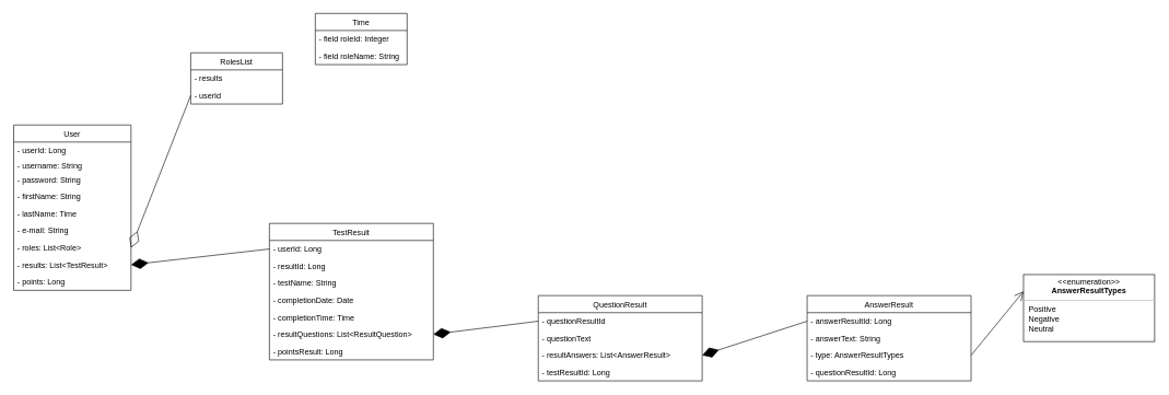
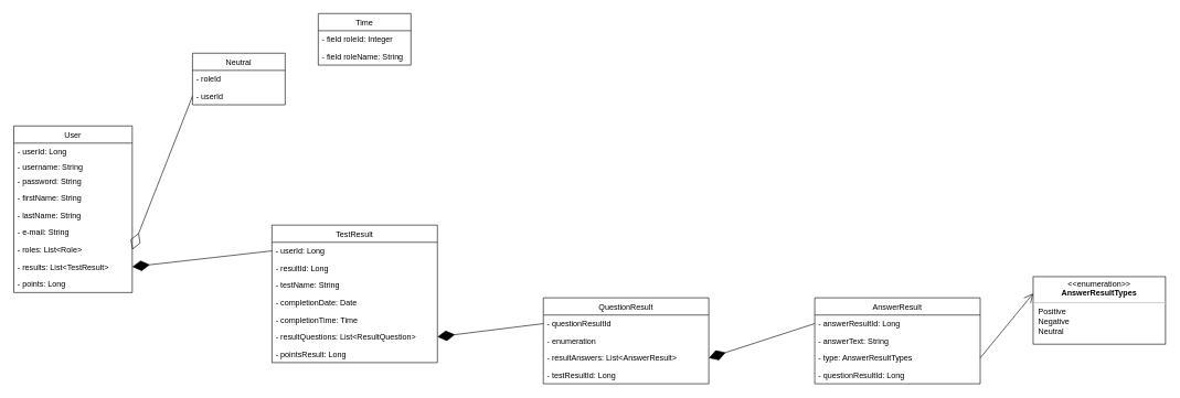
  <mxCell id="0" />
  <mxCell id="1" parent="0" />
  <mxCell id="2" value="User" style="swimlane;fontStyle=0;childLayout=stackLayout;horizontal=1;startSize=26;fillColor=none;horizontalStack=0;resizeParent=1;resizeParentMax=0;resizeLast=0;collapsible=1;marginBottom=0;" vertex="1" parent="1"><mxGeometry x="20" y="190" width="179" height="252" as="geometry" /></mxCell>
  <mxCell id="3" value="- userId: Long" style="text;strokeColor=none;fillColor=none;align=left;verticalAlign=top;spacingLeft=4;spacingRight=4;overflow=hidden;rotatable=0;points=[[0,0.5],[1,0.5]];portConstraint=eastwest;" vertex="1" parent="2"><mxGeometry y="26" width="179" height="22" as="geometry" /></mxCell>
  <mxCell id="4" value="- username: String" style="text;strokeColor=none;fillColor=none;align=left;verticalAlign=top;spacingLeft=4;spacingRight=4;overflow=hidden;rotatable=0;points=[[0,0.5],[1,0.5]];portConstraint=eastwest;" vertex="1" parent="2"><mxGeometry y="48" width="179" height="22" as="geometry" /></mxCell>
  <mxCell id="5" value="- password: String" style="text;strokeColor=none;fillColor=none;align=left;verticalAlign=top;spacingLeft=4;spacingRight=4;overflow=hidden;rotatable=0;points=[[0,0.5],[1,0.5]];portConstraint=eastwest;" vertex="1" parent="2"><mxGeometry y="70" width="179" height="26" as="geometry" /></mxCell>
  <mxCell id="6" value="- firstName: String" style="text;strokeColor=none;fillColor=none;align=left;verticalAlign=top;spacingLeft=4;spacingRight=4;overflow=hidden;rotatable=0;points=[[0,0.5],[1,0.5]];portConstraint=eastwest;" vertex="1" parent="2"><mxGeometry y="96" width="179" height="26" as="geometry" /></mxCell>
- <mxCell id="7" value="- lastName: Time" style="text;strokeColor=none;fillColor=none;align=left;verticalAlign=top;spacingLeft=4;spacingRight=4;overflow=hidden;rotatable=0;points=[[0,0.5],[1,0.5]];portConstraint=eastwest;" vertex="1" parent="2"><mxGeometry y="122" width="179" height="26" as="geometry" /></mxCell>
+ <mxCell id="7" value="- lastName: String" style="text;strokeColor=none;fillColor=none;align=left;verticalAlign=top;spacingLeft=4;spacingRight=4;overflow=hidden;rotatable=0;points=[[0,0.5],[1,0.5]];portConstraint=eastwest;" vertex="1" parent="2"><mxGeometry y="122" width="179" height="26" as="geometry" /></mxCell>
  <mxCell id="8" value="- e-mail: String&#10;" style="text;strokeColor=none;fillColor=none;align=left;verticalAlign=top;spacingLeft=4;spacingRight=4;overflow=hidden;rotatable=0;points=[[0,0.5],[1,0.5]];portConstraint=eastwest;" vertex="1" parent="2"><mxGeometry y="148" width="179" height="26" as="geometry" /></mxCell>
  <mxCell id="9" value="- roles: List&lt;Role&gt;" style="text;strokeColor=none;fillColor=none;align=left;verticalAlign=top;spacingLeft=4;spacingRight=4;overflow=hidden;rotatable=0;points=[[0,0.5],[1,0.5]];portConstraint=eastwest;" vertex="1" parent="2"><mxGeometry y="174" width="179" height="26" as="geometry" /></mxCell>
  <mxCell id="10" value="- results: List&lt;TestResult&gt;" style="text;strokeColor=none;fillColor=none;align=left;verticalAlign=top;spacingLeft=4;spacingRight=4;overflow=hidden;rotatable=0;points=[[0,0.5],[1,0.5]];portConstraint=eastwest;" vertex="1" parent="2"><mxGeometry y="200" width="179" height="26" as="geometry" /></mxCell>
  <mxCell id="11" value="- points: Long" style="text;strokeColor=none;fillColor=none;align=left;verticalAlign=top;spacingLeft=4;spacingRight=4;overflow=hidden;rotatable=0;points=[[0,0.5],[1,0.5]];portConstraint=eastwest;" vertex="1" parent="2"><mxGeometry y="226" width="179" height="26" as="geometry" /></mxCell>
  <mxCell id="12" value="Time" style="swimlane;fontStyle=0;childLayout=stackLayout;horizontal=1;startSize=26;fillColor=none;horizontalStack=0;resizeParent=1;resizeParentMax=0;resizeLast=0;collapsible=1;marginBottom=0;" vertex="1" parent="1"><mxGeometry x="480" y="20" width="140" height="78" as="geometry" /></mxCell>
  <mxCell id="13" value="- field roleId: Integer" style="text;strokeColor=none;fillColor=none;align=left;verticalAlign=top;spacingLeft=4;spacingRight=4;overflow=hidden;rotatable=0;points=[[0,0.5],[1,0.5]];portConstraint=eastwest;" vertex="1" parent="12"><mxGeometry y="26" width="140" height="26" as="geometry" /></mxCell>
  <mxCell id="14" value="- field roleName: String" style="text;strokeColor=none;fillColor=none;align=left;verticalAlign=top;spacingLeft=4;spacingRight=4;overflow=hidden;rotatable=0;points=[[0,0.5],[1,0.5]];portConstraint=eastwest;" vertex="1" parent="12"><mxGeometry y="52" width="140" height="26" as="geometry" /></mxCell>
  <mxCell id="15" value="" style="endArrow=diamondThin;endFill=0;endSize=24;html=1;entryX=1;entryY=0.5;entryDx=0;entryDy=0;exitX=0;exitY=0.5;exitDx=0;exitDy=0;" edge="1" parent="1" source="18" target="9"><mxGeometry width="160" relative="1" as="geometry"><mxPoint x="-490" y="-300" as="sourcePoint" /><mxPoint x="-410" y="-320" as="targetPoint" /></mxGeometry></mxCell>
- <mxCell id="16" value="RolesList" style="swimlane;fontStyle=0;childLayout=stackLayout;horizontal=1;startSize=26;fillColor=none;horizontalStack=0;resizeParent=1;resizeParentMax=0;resizeLast=0;collapsible=1;marginBottom=0;" vertex="1" parent="1"><mxGeometry x="290" y="80" width="140" height="78" as="geometry" /></mxCell>
- <mxCell id="17" value="- results" style="text;strokeColor=none;fillColor=none;align=left;verticalAlign=top;spacingLeft=4;spacingRight=4;overflow=hidden;rotatable=0;points=[[0,0.5],[1,0.5]];portConstraint=eastwest;" vertex="1" parent="16"><mxGeometry y="26" width="140" height="26" as="geometry" /></mxCell>
+ <mxCell id="16" value="Neutral" style="swimlane;fontStyle=0;childLayout=stackLayout;horizontal=1;startSize=26;fillColor=none;horizontalStack=0;resizeParent=1;resizeParentMax=0;resizeLast=0;collapsible=1;marginBottom=0;" vertex="1" parent="1"><mxGeometry x="290" y="80" width="140" height="78" as="geometry" /></mxCell>
+ <mxCell id="17" value="- roleId" style="text;strokeColor=none;fillColor=none;align=left;verticalAlign=top;spacingLeft=4;spacingRight=4;overflow=hidden;rotatable=0;points=[[0,0.5],[1,0.5]];portConstraint=eastwest;" vertex="1" parent="16"><mxGeometry y="26" width="140" height="26" as="geometry" /></mxCell>
  <mxCell id="18" value="- userId" style="text;strokeColor=none;fillColor=none;align=left;verticalAlign=top;spacingLeft=4;spacingRight=4;overflow=hidden;rotatable=0;points=[[0,0.5],[1,0.5]];portConstraint=eastwest;" vertex="1" parent="16"><mxGeometry y="52" width="140" height="26" as="geometry" /></mxCell>
  <mxCell id="19" value="" style="endArrow=diamondThin;endFill=1;endSize=24;html=1;entryX=1;entryY=0.5;entryDx=0;entryDy=0;exitX=0;exitY=0.5;exitDx=0;exitDy=0;" edge="1" parent="1" source="21" target="10"><mxGeometry width="160" relative="1" as="geometry"><mxPoint x="480" y="430" as="sourcePoint" /><mxPoint x="520" y="360" as="targetPoint" /></mxGeometry></mxCell>
  <mxCell id="20" value="TestResult" style="swimlane;fontStyle=0;childLayout=stackLayout;horizontal=1;startSize=26;fillColor=none;horizontalStack=0;resizeParent=1;resizeParentMax=0;resizeLast=0;collapsible=1;marginBottom=0;" vertex="1" parent="1"><mxGeometry x="410" y="340" width="250" height="208" as="geometry" /></mxCell>
  <mxCell id="21" value="- userId: Long" style="text;strokeColor=none;fillColor=none;align=left;verticalAlign=top;spacingLeft=4;spacingRight=4;overflow=hidden;rotatable=0;points=[[0,0.5],[1,0.5]];portConstraint=eastwest;" vertex="1" parent="20"><mxGeometry y="26" width="250" height="26" as="geometry" /></mxCell>
  <mxCell id="22" value="- resultId: Long" style="text;strokeColor=none;fillColor=none;align=left;verticalAlign=top;spacingLeft=4;spacingRight=4;overflow=hidden;rotatable=0;points=[[0,0.5],[1,0.5]];portConstraint=eastwest;" vertex="1" parent="20"><mxGeometry y="52" width="250" height="26" as="geometry" /></mxCell>
  <mxCell id="23" value="- testName: String" style="text;strokeColor=none;fillColor=none;align=left;verticalAlign=top;spacingLeft=4;spacingRight=4;overflow=hidden;rotatable=0;points=[[0,0.5],[1,0.5]];portConstraint=eastwest;" vertex="1" parent="20"><mxGeometry y="78" width="250" height="26" as="geometry" /></mxCell>
  <mxCell id="24" value="- completionDate: Date" style="text;strokeColor=none;fillColor=none;align=left;verticalAlign=top;spacingLeft=4;spacingRight=4;overflow=hidden;rotatable=0;points=[[0,0.5],[1,0.5]];portConstraint=eastwest;" vertex="1" parent="20"><mxGeometry y="104" width="250" height="26" as="geometry" /></mxCell>
  <mxCell id="25" value="- completionTime: Time" style="text;strokeColor=none;fillColor=none;align=left;verticalAlign=top;spacingLeft=4;spacingRight=4;overflow=hidden;rotatable=0;points=[[0,0.5],[1,0.5]];portConstraint=eastwest;" vertex="1" parent="20"><mxGeometry y="130" width="250" height="26" as="geometry" /></mxCell>
  <mxCell id="26" value="- resultQuestions: List&lt;ResultQuestion&gt;" style="text;strokeColor=none;fillColor=none;align=left;verticalAlign=top;spacingLeft=4;spacingRight=4;overflow=hidden;rotatable=0;points=[[0,0.5],[1,0.5]];portConstraint=eastwest;" vertex="1" parent="20"><mxGeometry y="156" width="250" height="26" as="geometry" /></mxCell>
  <mxCell id="27" value="- pointsResult: Long" style="text;strokeColor=none;fillColor=none;align=left;verticalAlign=top;spacingLeft=4;spacingRight=4;overflow=hidden;rotatable=0;points=[[0,0.5],[1,0.5]];portConstraint=eastwest;" vertex="1" parent="20"><mxGeometry y="182" width="250" height="26" as="geometry" /></mxCell>
  <mxCell id="28" value="" style="endArrow=diamondThin;endFill=1;endSize=24;html=1;entryX=1;entryY=0.5;entryDx=0;entryDy=0;exitX=0;exitY=0.5;exitDx=0;exitDy=0;" edge="1" parent="1" source="30" target="26"><mxGeometry width="160" relative="1" as="geometry"><mxPoint x="800" y="520" as="sourcePoint" /><mxPoint x="980" y="390" as="targetPoint" /></mxGeometry></mxCell>
  <mxCell id="29" value="QuestionResult" style="swimlane;fontStyle=0;childLayout=stackLayout;horizontal=1;startSize=26;fillColor=none;horizontalStack=0;resizeParent=1;resizeParentMax=0;resizeLast=0;collapsible=1;marginBottom=0;" vertex="1" parent="1"><mxGeometry x="820" y="450" width="250" height="130" as="geometry" /></mxCell>
  <mxCell id="30" value="- questionResultId" style="text;strokeColor=none;fillColor=none;align=left;verticalAlign=top;spacingLeft=4;spacingRight=4;overflow=hidden;rotatable=0;points=[[0,0.5],[1,0.5]];portConstraint=eastwest;" vertex="1" parent="29"><mxGeometry y="26" width="250" height="26" as="geometry" /></mxCell>
- <mxCell id="31" value="- questionText" style="text;strokeColor=none;fillColor=none;align=left;verticalAlign=top;spacingLeft=4;spacingRight=4;overflow=hidden;rotatable=0;points=[[0,0.5],[1,0.5]];portConstraint=eastwest;" vertex="1" parent="29"><mxGeometry y="52" width="250" height="26" as="geometry" /></mxCell>
+ <mxCell id="31" value="- enumeration" style="text;strokeColor=none;fillColor=none;align=left;verticalAlign=top;spacingLeft=4;spacingRight=4;overflow=hidden;rotatable=0;points=[[0,0.5],[1,0.5]];portConstraint=eastwest;" vertex="1" parent="29"><mxGeometry y="52" width="250" height="26" as="geometry" /></mxCell>
  <mxCell id="32" value="- resultAnswers: List&lt;AnswerResult&gt;" style="text;strokeColor=none;fillColor=none;align=left;verticalAlign=top;spacingLeft=4;spacingRight=4;overflow=hidden;rotatable=0;points=[[0,0.5],[1,0.5]];portConstraint=eastwest;" vertex="1" parent="29"><mxGeometry y="78" width="250" height="26" as="geometry" /></mxCell>
  <mxCell id="33" value="- testResultId: Long" style="text;strokeColor=none;fillColor=none;align=left;verticalAlign=top;spacingLeft=4;spacingRight=4;overflow=hidden;rotatable=0;points=[[0,0.5],[1,0.5]];portConstraint=eastwest;" vertex="1" parent="29"><mxGeometry y="104" width="250" height="26" as="geometry" /></mxCell>
  <mxCell id="34" value="" style="endArrow=diamondThin;endFill=1;endSize=24;html=1;entryX=1;entryY=0.5;entryDx=0;entryDy=0;exitX=0;exitY=0.5;exitDx=0;exitDy=0;" edge="1" parent="1" source="36" target="32"><mxGeometry width="160" relative="1" as="geometry"><mxPoint x="1210" y="580" as="sourcePoint" /><mxPoint x="1070" y="517" as="targetPoint" /></mxGeometry></mxCell>
  <mxCell id="35" value="AnswerResult" style="swimlane;fontStyle=0;childLayout=stackLayout;horizontal=1;startSize=26;fillColor=none;horizontalStack=0;resizeParent=1;resizeParentMax=0;resizeLast=0;collapsible=1;marginBottom=0;" vertex="1" parent="1"><mxGeometry x="1230" y="450" width="250" height="130" as="geometry" /></mxCell>
  <mxCell id="36" value="- answerResultId: Long" style="text;strokeColor=none;fillColor=none;align=left;verticalAlign=top;spacingLeft=4;spacingRight=4;overflow=hidden;rotatable=0;points=[[0,0.5],[1,0.5]];portConstraint=eastwest;" vertex="1" parent="35"><mxGeometry y="26" width="250" height="26" as="geometry" /></mxCell>
  <mxCell id="37" value="- answerText: String" style="text;strokeColor=none;fillColor=none;align=left;verticalAlign=top;spacingLeft=4;spacingRight=4;overflow=hidden;rotatable=0;points=[[0,0.5],[1,0.5]];portConstraint=eastwest;" vertex="1" parent="35"><mxGeometry y="52" width="250" height="26" as="geometry" /></mxCell>
  <mxCell id="38" value="- type: AnswerResultTypes" style="text;strokeColor=none;fillColor=none;align=left;verticalAlign=top;spacingLeft=4;spacingRight=4;overflow=hidden;rotatable=0;points=[[0,0.5],[1,0.5]];portConstraint=eastwest;" vertex="1" parent="35"><mxGeometry y="78" width="250" height="26" as="geometry" /></mxCell>
  <mxCell id="39" value="- questionResultId: Long" style="text;strokeColor=none;fillColor=none;align=left;verticalAlign=top;spacingLeft=4;spacingRight=4;overflow=hidden;rotatable=0;points=[[0,0.5],[1,0.5]];portConstraint=eastwest;" vertex="1" parent="35"><mxGeometry y="104" width="250" height="26" as="geometry" /></mxCell>
  <mxCell id="40" value="&lt;p style=&quot;margin: 0px ; margin-top: 4px ; text-align: center&quot;&gt;&amp;lt;&amp;lt;enumeration&amp;gt;&amp;gt;&lt;br&gt;&lt;b&gt;AnswerResultTypes&lt;/b&gt;&lt;/p&gt;&lt;hr&gt;&lt;p style=&quot;margin: 0px ; margin-left: 8px ; text-align: left&quot;&gt;Positive&lt;/p&gt;&lt;p style=&quot;margin: 0px ; margin-left: 8px ; text-align: left&quot;&gt;Negative&lt;/p&gt;&lt;p style=&quot;margin: 0px ; margin-left: 8px ; text-align: left&quot;&gt;Neutral&lt;/p&gt;" style="shape=rect;html=1;overflow=fill;whiteSpace=wrap;" vertex="1" parent="1"><mxGeometry x="1560" y="418" width="200" height="102" as="geometry" /></mxCell>
  <mxCell id="41" value="" style="endArrow=open;endFill=1;endSize=12;html=1;exitX=1;exitY=0.5;exitDx=0;exitDy=0;entryX=0;entryY=0.25;entryDx=0;entryDy=0;" edge="1" parent="1" source="38" target="40"><mxGeometry width="160" relative="1" as="geometry"><mxPoint x="1510" y="580" as="sourcePoint" /><mxPoint x="1670" y="580" as="targetPoint" /></mxGeometry></mxCell>
